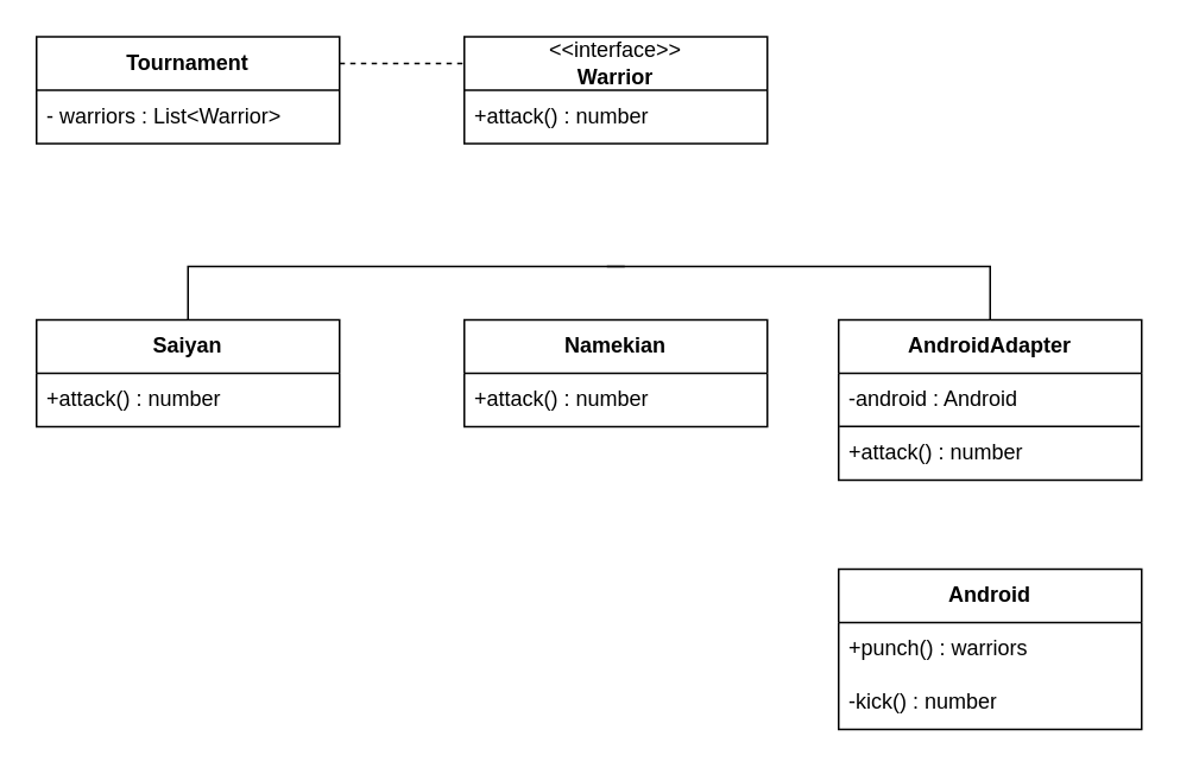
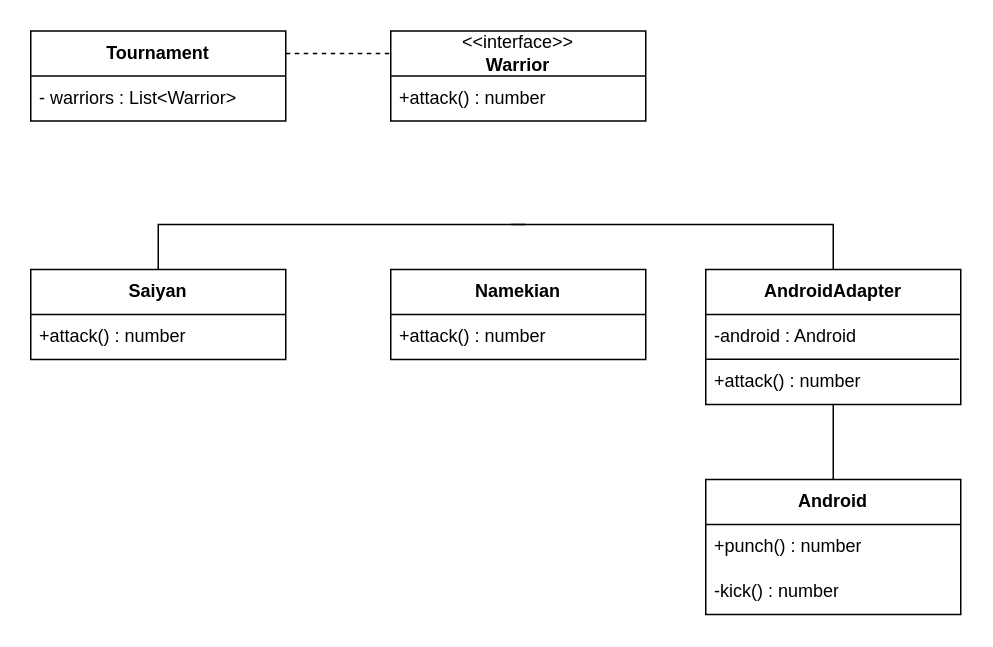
  <mxCell id="0" />
  <mxCell id="1" parent="0" />
  <mxCell id="2" value="&lt;b&gt;Tournament&lt;/b&gt;" style="swimlane;fontStyle=0;childLayout=stackLayout;horizontal=1;startSize=30;horizontalStack=0;resizeParent=1;resizeParentMax=0;resizeLast=0;collapsible=1;marginBottom=0;whiteSpace=wrap;html=1;" vertex="1" parent="1"><mxGeometry x="20" y="20" width="170" height="60" as="geometry" /></mxCell>
  <mxCell id="3" value="- warriors : List&amp;lt;Warrior&amp;gt;" style="text;strokeColor=none;fillColor=none;align=left;verticalAlign=middle;spacingLeft=4;spacingRight=4;overflow=hidden;points=[[0,0.5],[1,0.5]];portConstraint=eastwest;rotatable=0;whiteSpace=wrap;html=1;" vertex="1" parent="2"><mxGeometry y="30" width="170" height="30" as="geometry" /></mxCell>
  <mxCell id="4" value="&amp;lt;&amp;lt;interface&amp;gt;&amp;gt;&lt;br&gt;&lt;b&gt;Warrior&lt;/b&gt;" style="swimlane;fontStyle=0;childLayout=stackLayout;horizontal=1;startSize=30;horizontalStack=0;resizeParent=1;resizeParentMax=0;resizeLast=0;collapsible=1;marginBottom=0;whiteSpace=wrap;html=1;" vertex="1" parent="1"><mxGeometry x="260" y="20" width="170" height="60" as="geometry" /></mxCell>
  <mxCell id="5" value="+attack() : number" style="text;strokeColor=none;fillColor=none;align=left;verticalAlign=middle;spacingLeft=4;spacingRight=4;overflow=hidden;points=[[0,0.5],[1,0.5]];portConstraint=eastwest;rotatable=0;whiteSpace=wrap;html=1;" vertex="1" parent="4"><mxGeometry y="30" width="170" height="30" as="geometry" /></mxCell>
  <mxCell id="6" value="" style="endArrow=none;html=1;rounded=0;exitX=1;exitY=0.25;exitDx=0;exitDy=0;entryX=0;entryY=0.25;entryDx=0;entryDy=0;dashed=1;" edge="1" parent="1" source="2" target="4"><mxGeometry width="50" height="50" relative="1" as="geometry"><mxPoint x="170" y="149" as="sourcePoint" /><mxPoint x="220" y="99" as="targetPoint" /></mxGeometry></mxCell>
  <mxCell id="7" value="&lt;b&gt;Saiyan&lt;/b&gt;" style="swimlane;fontStyle=0;childLayout=stackLayout;horizontal=1;startSize=30;horizontalStack=0;resizeParent=1;resizeParentMax=0;resizeLast=0;collapsible=1;marginBottom=0;whiteSpace=wrap;html=1;" vertex="1" parent="1"><mxGeometry x="20" y="179" width="170" height="60" as="geometry" /></mxCell>
  <mxCell id="8" value="+attack() : number" style="text;strokeColor=none;fillColor=none;align=left;verticalAlign=middle;spacingLeft=4;spacingRight=4;overflow=hidden;points=[[0,0.5],[1,0.5]];portConstraint=eastwest;rotatable=0;whiteSpace=wrap;html=1;" vertex="1" parent="7"><mxGeometry y="30" width="170" height="30" as="geometry" /></mxCell>
  <mxCell id="9" value="&lt;b&gt;Namekian&lt;/b&gt;" style="swimlane;fontStyle=0;childLayout=stackLayout;horizontal=1;startSize=30;horizontalStack=0;resizeParent=1;resizeParentMax=0;resizeLast=0;collapsible=1;marginBottom=0;whiteSpace=wrap;html=1;" vertex="1" parent="1"><mxGeometry x="260" y="179" width="170" height="60" as="geometry" /></mxCell>
  <mxCell id="10" value="+attack() : number" style="text;strokeColor=none;fillColor=none;align=left;verticalAlign=middle;spacingLeft=4;spacingRight=4;overflow=hidden;points=[[0,0.5],[1,0.5]];portConstraint=eastwest;rotatable=0;whiteSpace=wrap;html=1;" vertex="1" parent="9"><mxGeometry y="30" width="170" height="30" as="geometry" /></mxCell>
  <mxCell id="11" value="&lt;b&gt;AndroidAdapter&lt;/b&gt;" style="swimlane;fontStyle=0;childLayout=stackLayout;horizontal=1;startSize=30;horizontalStack=0;resizeParent=1;resizeParentMax=0;resizeLast=0;collapsible=1;marginBottom=0;whiteSpace=wrap;html=1;" vertex="1" parent="1"><mxGeometry x="470" y="179" width="170" height="90" as="geometry" /></mxCell>
  <mxCell id="12" value="-android : Android" style="text;strokeColor=none;fillColor=none;align=left;verticalAlign=middle;spacingLeft=4;spacingRight=4;overflow=hidden;points=[[0,0.5],[1,0.5]];portConstraint=eastwest;rotatable=0;whiteSpace=wrap;html=1;" vertex="1" parent="11"><mxGeometry y="30" width="170" height="30" as="geometry" /></mxCell>
  <mxCell id="13" value="" style="endArrow=none;html=1;rounded=0;entryX=0.994;entryY=-0.006;entryDx=0;entryDy=0;entryPerimeter=0;exitX=0.002;exitY=-0.006;exitDx=0;exitDy=0;exitPerimeter=0;" edge="1" parent="11" source="14" target="14"><mxGeometry width="50" height="50" relative="1" as="geometry"><mxPoint x="-30" y="120" as="sourcePoint" /><mxPoint x="90" y="50" as="targetPoint" /></mxGeometry></mxCell>
  <mxCell id="14" value="+attack() : number" style="text;strokeColor=none;fillColor=none;align=left;verticalAlign=middle;spacingLeft=4;spacingRight=4;overflow=hidden;points=[[0,0.5],[1,0.5]];portConstraint=eastwest;rotatable=0;whiteSpace=wrap;html=1;" vertex="1" parent="11"><mxGeometry y="60" width="170" height="30" as="geometry" /></mxCell>
  <mxCell id="15" value="&lt;b&gt;Android&lt;/b&gt;" style="swimlane;fontStyle=0;childLayout=stackLayout;horizontal=1;startSize=30;horizontalStack=0;resizeParent=1;resizeParentMax=0;resizeLast=0;collapsible=1;marginBottom=0;whiteSpace=wrap;html=1;" vertex="1" parent="1"><mxGeometry x="470" y="319" width="170" height="90" as="geometry" /></mxCell>
- <mxCell id="16" value="+punch() : warriors" style="text;strokeColor=none;fillColor=none;align=left;verticalAlign=middle;spacingLeft=4;spacingRight=4;overflow=hidden;points=[[0,0.5],[1,0.5]];portConstraint=eastwest;rotatable=0;whiteSpace=wrap;html=1;" vertex="1" parent="15"><mxGeometry y="30" width="170" height="30" as="geometry" /></mxCell>
+ <mxCell id="16" value="+punch() : number" style="text;strokeColor=none;fillColor=none;align=left;verticalAlign=middle;spacingLeft=4;spacingRight=4;overflow=hidden;points=[[0,0.5],[1,0.5]];portConstraint=eastwest;rotatable=0;whiteSpace=wrap;html=1;" vertex="1" parent="15"><mxGeometry y="30" width="170" height="30" as="geometry" /></mxCell>
  <mxCell id="17" value="-kick() : number" style="text;strokeColor=none;fillColor=none;align=left;verticalAlign=middle;spacingLeft=4;spacingRight=4;overflow=hidden;points=[[0,0.5],[1,0.5]];portConstraint=eastwest;rotatable=0;whiteSpace=wrap;html=1;" vertex="1" parent="15"><mxGeometry y="60" width="170" height="30" as="geometry" /></mxCell>
  <mxCell id="18" value="" style="endArrow=none;html=1;rounded=0;exitX=0.5;exitY=0;exitDx=0;exitDy=0;" edge="1" parent="1" source="7"><mxGeometry width="50" height="50" relative="1" as="geometry"><mxPoint x="250" y="169" as="sourcePoint" /><mxPoint x="350" y="149" as="targetPoint" /><Array as="points"><mxPoint x="105" y="149" /></Array></mxGeometry></mxCell>
  <mxCell id="19" value="" style="endArrow=none;html=1;rounded=0;exitX=0.5;exitY=0;exitDx=0;exitDy=0;" edge="1" parent="1" source="11"><mxGeometry width="50" height="50" relative="1" as="geometry"><mxPoint x="115" y="189" as="sourcePoint" /><mxPoint x="340" y="149" as="targetPoint" /><Array as="points"><mxPoint x="555" y="149" /></Array></mxGeometry></mxCell>
+ <mxCell id="20" value="" style="endArrow=none;html=1;rounded=0;entryX=0.5;entryY=1;entryDx=0;entryDy=0;exitX=0.5;exitY=0;exitDx=0;exitDy=0;" edge="1" parent="1" source="15" target="11"><mxGeometry width="50" height="50" relative="1" as="geometry"><mxPoint x="580" y="309" as="sourcePoint" /><mxPoint x="550" y="269" as="targetPoint" /></mxGeometry></mxCell>
